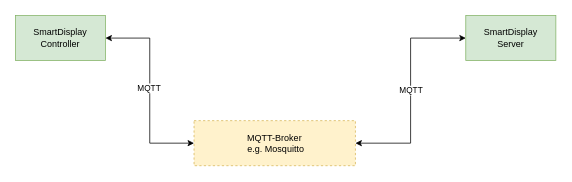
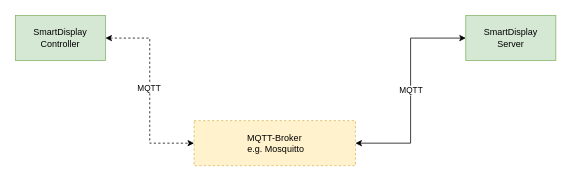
  <mxCell id="0" />
  <mxCell id="1" parent="0" />
  <mxCell id="2" value="MQTT-Broker&lt;br&gt;&amp;nbsp;e.g. Mosquitto" style="whiteSpace=wrap;html=1;fillColor=#fff2cc;strokeColor=#d6b656;dashed=1;" vertex="1" parent="1"><mxGeometry x="258" y="160" width="215" height="60" as="geometry" /></mxCell>
- <mxCell id="3" style="edgeStyle=orthogonalEdgeStyle;rounded=0;orthogonalLoop=1;jettySize=auto;html=1;entryX=0;entryY=0.5;entryDx=0;entryDy=0;startArrow=classic;startFill=1;" edge="1" parent="1" source="5" target="2"><mxGeometry relative="1" as="geometry" /></mxCell>
+ <mxCell id="3" style="edgeStyle=orthogonalEdgeStyle;rounded=0;orthogonalLoop=1;jettySize=auto;html=1;entryX=0;entryY=0.5;entryDx=0;entryDy=0;startArrow=classic;startFill=1;dashed=1;" edge="1" parent="1" source="5" target="2"><mxGeometry relative="1" as="geometry" /></mxCell>
  <mxCell id="4" value="MQTT" style="edgeLabel;html=1;align=center;verticalAlign=middle;resizable=0;points=[];" vertex="1" connectable="0" parent="3"><mxGeometry x="-0.199" y="-2" relative="1" as="geometry"><mxPoint y="22" as="offset" /></mxGeometry></mxCell>
  <mxCell id="5" value="SmartDisplay Controller" style="whiteSpace=wrap;html=1;fillColor=#d5e8d4;strokeColor=#82b366;" vertex="1" parent="1"><mxGeometry x="20" y="20" width="120" height="60" as="geometry" /></mxCell>
  <mxCell id="6" style="edgeStyle=orthogonalEdgeStyle;rounded=0;orthogonalLoop=1;jettySize=auto;html=1;entryX=1;entryY=0.5;entryDx=0;entryDy=0;startArrow=classic;startFill=1;" edge="1" parent="1" source="8" target="2"><mxGeometry relative="1" as="geometry" /></mxCell>
  <mxCell id="7" value="MQTT" style="edgeLabel;html=1;align=center;verticalAlign=middle;resizable=0;points=[];" vertex="1" connectable="0" parent="6"><mxGeometry x="-0.14" relative="1" as="geometry"><mxPoint y="19.5" as="offset" /></mxGeometry></mxCell>
  <mxCell id="8" value="SmartDisplay&lt;br&gt;Server" style="whiteSpace=wrap;html=1;fillColor=#d5e8d4;strokeColor=#82b366;" vertex="1" parent="1"><mxGeometry x="620" y="20" width="120" height="60" as="geometry" /></mxCell>
